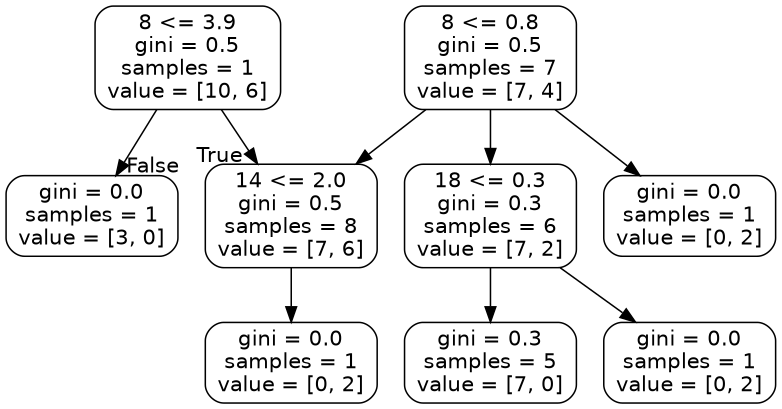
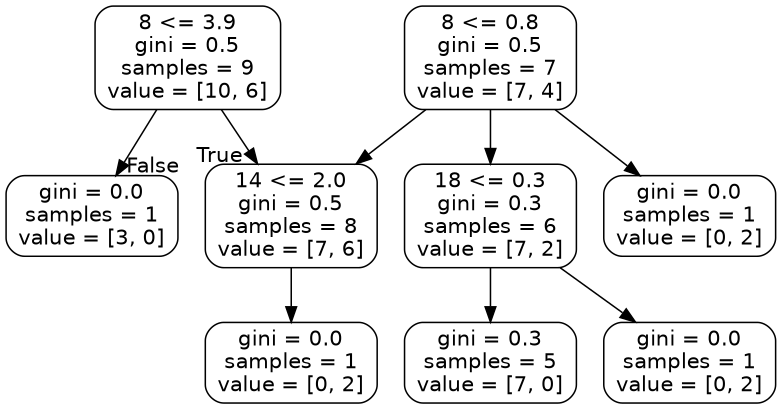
  digraph {
    node [color=black fontname=helvetica shape=box style=rounded]
    edge [fontname=helvetica]
-   n1 [label="8 <= 3.9\ngini = 0.5\nsamples = 1\nvalue = [10, 6]"]
+   n1 [label="8 <= 3.9\ngini = 0.5\nsamples = 9\nvalue = [10, 6]"]
    n2 [label="14 <= 2.0\ngini = 0.5\nsamples = 8\nvalue = [7, 6]"]
    n3 [label="gini = 0.0\nsamples = 1\nvalue = [3, 0]"]
    n4 [label="gini = 0.0\nsamples = 1\nvalue = [0, 2]"]
    n5 [label="8 <= 0.8\ngini = 0.5\nsamples = 7\nvalue = [7, 4]"]
    n6 [label="18 <= 0.3\ngini = 0.3\nsamples = 6\nvalue = [7, 2]"]
    n7 [label="gini = 0.0\nsamples = 1\nvalue = [0, 2]"]
    n8 [label="gini = 0.3\nsamples = 5\nvalue = [7, 0]"]
    n9 [label="gini = 0.0\nsamples = 1\nvalue = [0, 2]"]
    n1 -> n2 [headlabel=True labelangle=45 labeldistance=2.5]
    n1 -> n3 [headlabel=False labelangle=-45 labeldistance=2.5]
    n2 -> n4
    n5 -> n2
    n5 -> n6
    n5 -> n7
    n6 -> n8
    n6 -> n9
  }
